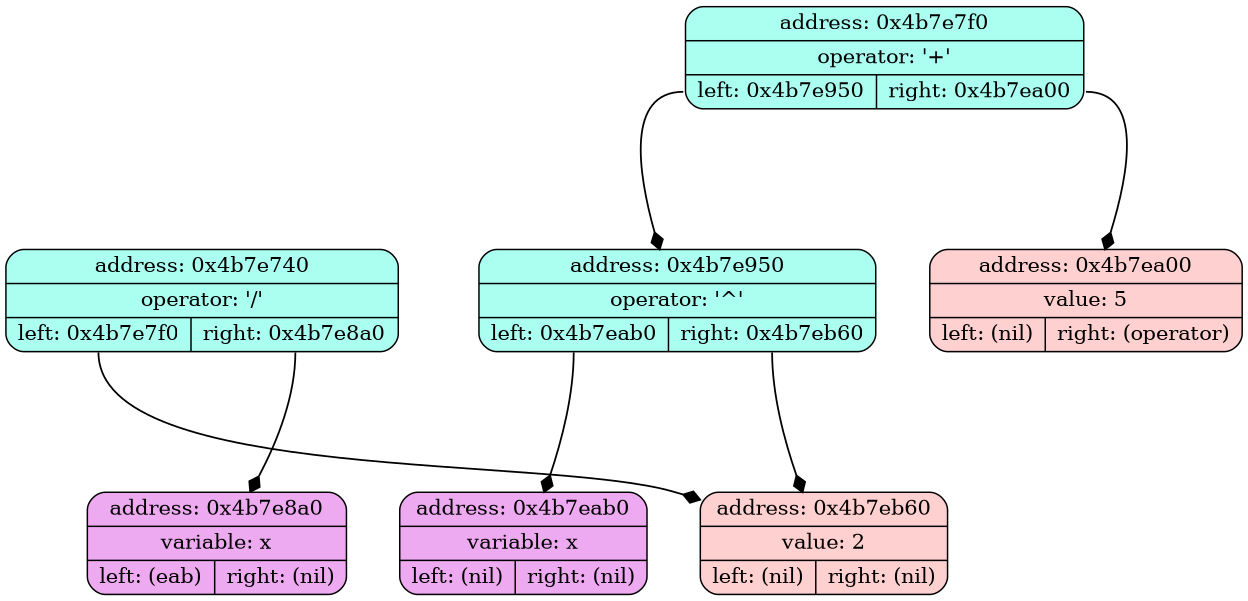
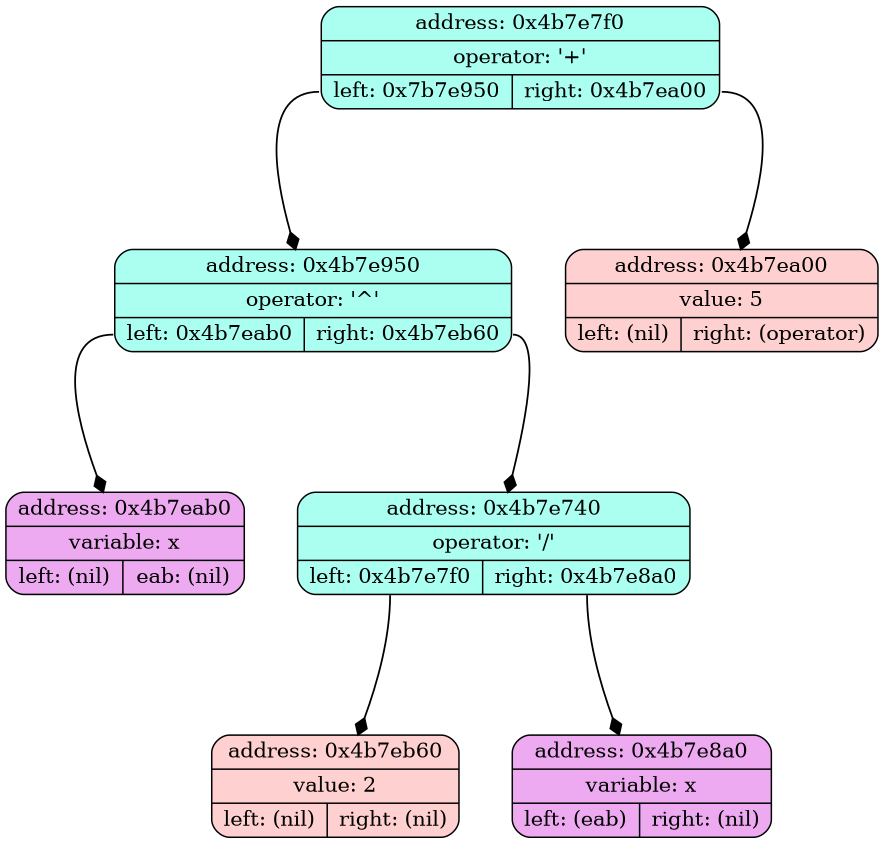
  digraph {
    color=green
    fillcolor=lightgreen
    fontname="Comic Sans MS"
    fontsize=20
    nodesep=0.5
    penwidth=2
    rankdir=TB
    ranksep=1.3
    style=rounded
    node [fillcolor="#ABFFF1" shape=Mrecord style=filled]
    edge [arrowhead=diamond arrowsize=1 color=black penwidth=1.2 tailport=ptr2]
    n1 [label="{address: 0x4b7e740|operator: '/'| { <ptr1> left: 0x4b7e7f0| <ptr2> right: 0x4b7e8a0}}"]
    n2 [fillcolor="#EEAAF1" label="{address: 0x4b7e8a0|variable: x| { <ptr1> left: (eab)| <ptr2> right: (nil)}}"]
    n3 [fillcolor="#FFD0D0" label="{address: 0x4b7eb60|value: 2| { <ptr1> left: (nil)| <ptr2> right: (nil)}}"]
-   n4 [label="{address: 0x4b7e7f0|operator: '+'| { <ptr1> left: 0x4b7e950| <ptr2> right: 0x4b7ea00}}"]
+   n4 [label="{address: 0x4b7e7f0|operator: '+'| { <ptr1> left: 0x7b7e950| <ptr2> right: 0x4b7ea00}}"]
    n5 [label="{address: 0x4b7e950|operator: '^'| { <ptr1> left: 0x4b7eab0| <ptr2> right: 0x4b7eb60}}"]
    n6 [fillcolor="#FFD0D0" label="{address: 0x4b7ea00|value: 5| { <ptr1> left: (nil)| <ptr2> right: (operator)}}"]
-   n7 [fillcolor="#EEAAF1" label="{address: 0x4b7eab0|variable: x| { <ptr1> left: (nil)| <ptr2> right: (nil)}}"]
+   n7 [fillcolor="#EEAAF1" label="{address: 0x4b7eab0|variable: x| { <ptr1> left: (nil)| <ptr2> eab: (nil)}}"]
    n1 -> n2
    n1 -> n3 [tailport=ptr1]
    n4 -> n5 [tailport=ptr1]
    n4 -> n6
-   n5 -> n3
+   n5 -> n1
    n5 -> n7 [tailport=ptr1]
  }
